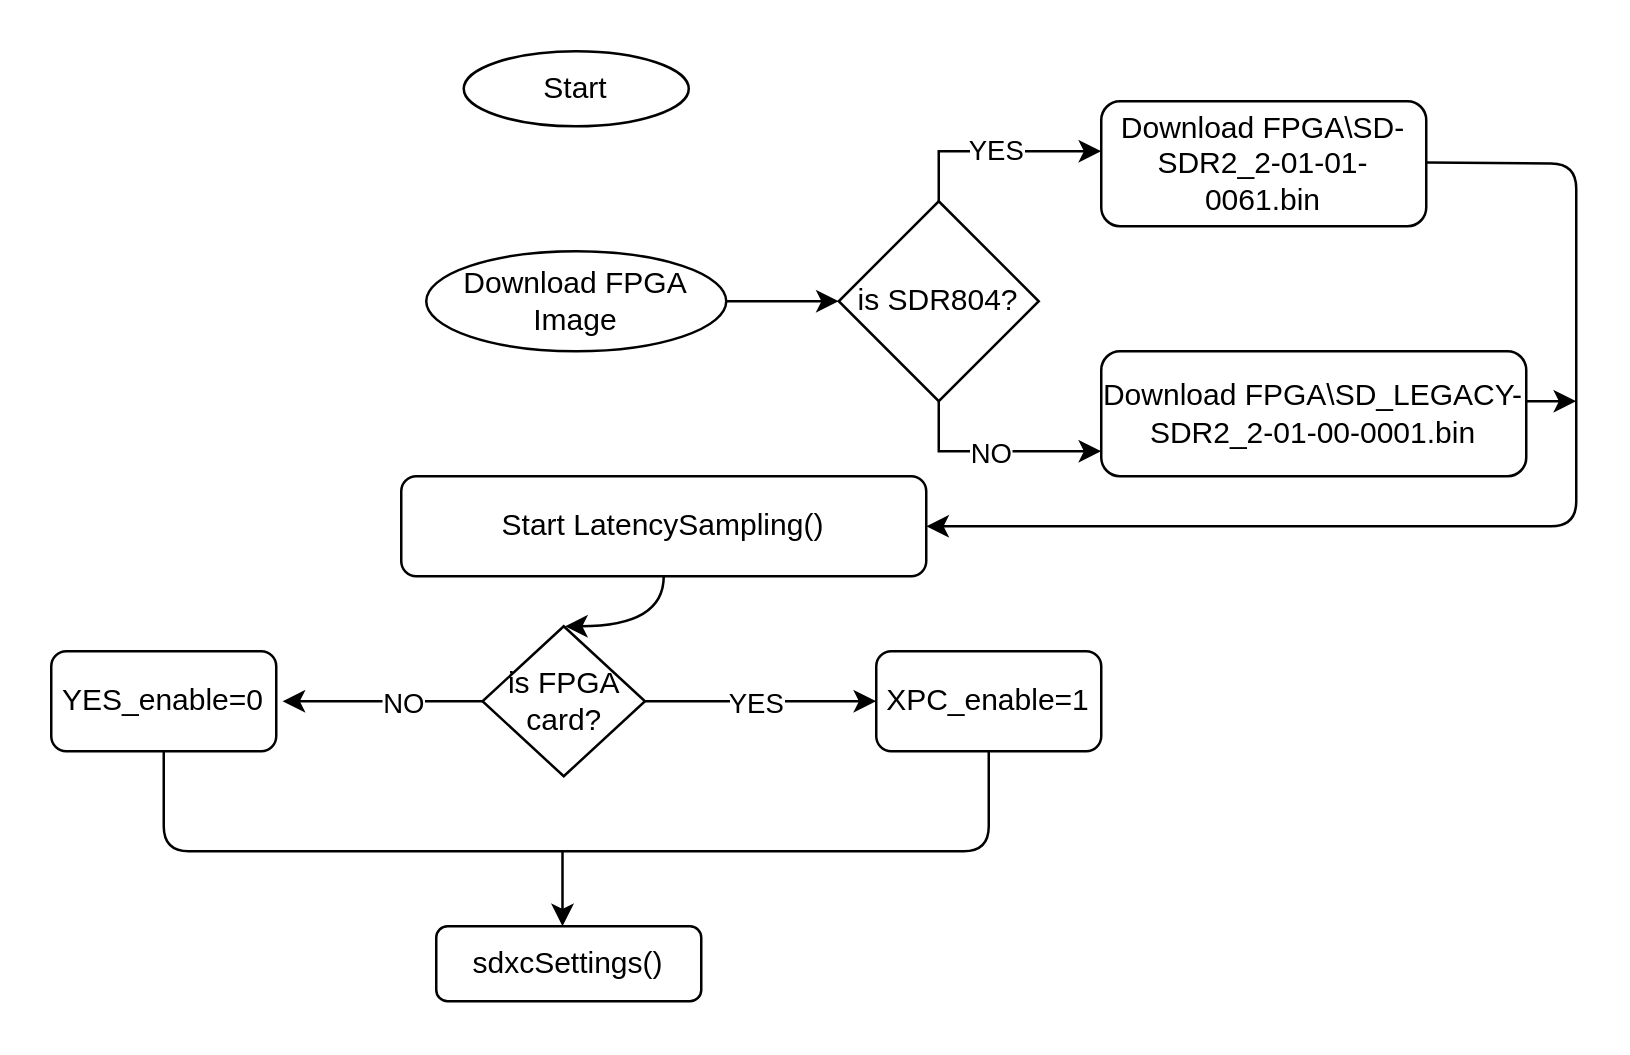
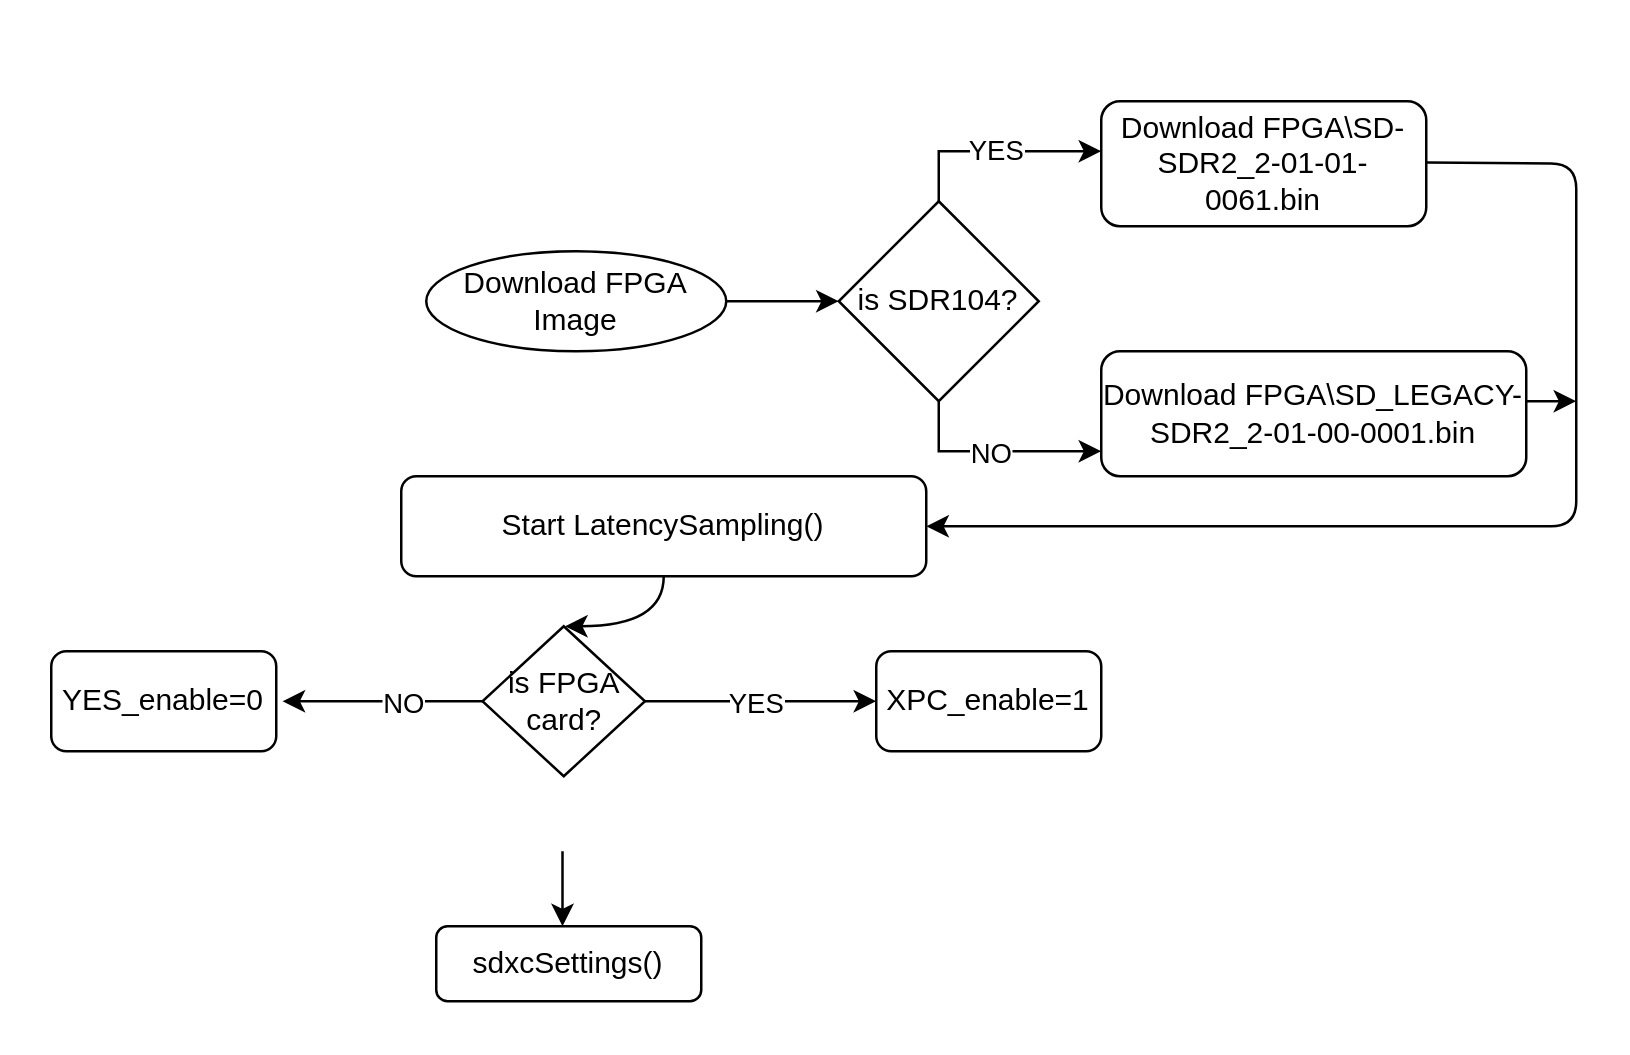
  <mxCell id="0" />
  <mxCell id="1" parent="0" />
  <mxCell id="2" value="" style="edgeStyle=orthogonalEdgeStyle;rounded=0;orthogonalLoop=1;jettySize=auto;html=1;" edge="1" parent="1" source="3"><mxGeometry relative="1" as="geometry"><mxPoint x="335" y="120" as="targetPoint" /></mxGeometry></mxCell>
  <mxCell id="3" value="Download FPGA Image" style="ellipse;whiteSpace=wrap;html=1;fontSize=12;glass=0;strokeWidth=1;shadow=0;" vertex="1" parent="1"><mxGeometry x="170" y="100" width="120" height="40" as="geometry" /></mxCell>
- <mxCell id="4" value="Start" style="ellipse;whiteSpace=wrap;html=1;" vertex="1" parent="1"><mxGeometry x="185" y="20" width="90" height="30" as="geometry" /></mxCell>
  <mxCell id="5" style="edgeStyle=orthogonalEdgeStyle;rounded=0;orthogonalLoop=1;jettySize=auto;html=1;" edge="1" parent="1" source="8" target="10"><mxGeometry relative="1" as="geometry"><Array as="points"><mxPoint x="375" y="180" /></Array></mxGeometry></mxCell>
  <mxCell id="6" value="NO" style="edgeLabel;html=1;align=center;verticalAlign=middle;resizable=0;points=[];" vertex="1" connectable="0" parent="5"><mxGeometry x="-0.051" relative="1" as="geometry"><mxPoint as="offset" /></mxGeometry></mxCell>
  <mxCell id="7" value="YES" style="edgeStyle=orthogonalEdgeStyle;rounded=0;orthogonalLoop=1;jettySize=auto;html=1;" edge="1" parent="1" source="8" target="9"><mxGeometry relative="1" as="geometry"><mxPoint x="375" y="0" as="targetPoint" /><Array as="points"><mxPoint x="375" y="60" /></Array></mxGeometry></mxCell>
- <mxCell id="8" value="is SDR804?" style="rhombus;whiteSpace=wrap;html=1;" vertex="1" parent="1"><mxGeometry x="335" y="80" width="80" height="80" as="geometry" /></mxCell>
+ <mxCell id="8" value="is SDR104?" style="rhombus;whiteSpace=wrap;html=1;" vertex="1" parent="1"><mxGeometry x="335" y="80" width="80" height="80" as="geometry" /></mxCell>
  <mxCell id="9" value="Download FPGA\SD-SDR2_2-01-01-0061.bin" style="rounded=1;whiteSpace=wrap;html=1;" vertex="1" parent="1"><mxGeometry x="440" y="40" width="130" height="50" as="geometry" /></mxCell>
  <mxCell id="10" value="Download&amp;nbsp;FPGA\SD_LEGACY-SDR2_2-01-00-0001.bin" style="rounded=1;whiteSpace=wrap;html=1;" vertex="1" parent="1"><mxGeometry x="440" y="140" width="170" height="50" as="geometry" /></mxCell>
  <mxCell id="11" value="" style="edgeStyle=orthogonalEdgeStyle;curved=1;rounded=0;orthogonalLoop=1;jettySize=auto;html=1;" edge="1" parent="1" source="12"><mxGeometry relative="1" as="geometry"><mxPoint x="225" y="250" as="targetPoint" /></mxGeometry></mxCell>
  <mxCell id="12" value="Start&amp;nbsp;LatencySampling()" style="rounded=1;whiteSpace=wrap;html=1;" vertex="1" parent="1"><mxGeometry x="160" y="190" width="210" height="40" as="geometry" /></mxCell>
  <mxCell id="13" value="" style="endArrow=classic;html=1;entryX=1;entryY=0.5;entryDx=0;entryDy=0;" edge="1" parent="1" target="12"><mxGeometry width="50" height="50" relative="1" as="geometry"><mxPoint x="570" y="64.5" as="sourcePoint" /><mxPoint x="630" y="250" as="targetPoint" /><Array as="points"><mxPoint x="630" y="65" /><mxPoint x="630" y="210" /></Array></mxGeometry></mxCell>
  <mxCell id="14" value="" style="endArrow=classic;html=1;" edge="1" parent="1"><mxGeometry width="50" height="50" relative="1" as="geometry"><mxPoint x="610" y="160" as="sourcePoint" /><mxPoint x="630" y="160" as="targetPoint" /></mxGeometry></mxCell>
  <mxCell id="15" value="" style="edgeStyle=orthogonalEdgeStyle;curved=1;rounded=0;orthogonalLoop=1;jettySize=auto;html=1;" edge="1" parent="1" source="19"><mxGeometry relative="1" as="geometry"><mxPoint x="350" y="280" as="targetPoint" /><Array as="points"><mxPoint x="270" y="280" /><mxPoint x="270" y="280" /></Array></mxGeometry></mxCell>
  <mxCell id="16" value="YES" style="edgeLabel;html=1;align=center;verticalAlign=middle;resizable=0;points=[];" vertex="1" connectable="0" parent="15"><mxGeometry x="-0.688" y="-3" relative="1" as="geometry"><mxPoint x="29.5" y="-3" as="offset" /></mxGeometry></mxCell>
  <mxCell id="17" value="" style="edgeStyle=orthogonalEdgeStyle;curved=1;rounded=0;orthogonalLoop=1;jettySize=auto;html=1;" edge="1" parent="1" source="19"><mxGeometry relative="1" as="geometry"><mxPoint x="112.5" y="280" as="targetPoint" /></mxGeometry></mxCell>
  <mxCell id="18" value="NO" style="edgeLabel;html=1;align=center;verticalAlign=middle;resizable=0;points=[];" vertex="1" connectable="0" parent="17"><mxGeometry x="-0.713" relative="1" as="geometry"><mxPoint x="-20.5" as="offset" /></mxGeometry></mxCell>
  <mxCell id="19" value="is FPGA card?" style="rhombus;whiteSpace=wrap;html=1;" vertex="1" parent="1"><mxGeometry x="192.5" y="250" width="65" height="60" as="geometry" /></mxCell>
  <mxCell id="20" value="XPC_enable=1" style="rounded=1;whiteSpace=wrap;html=1;" vertex="1" parent="1"><mxGeometry x="350" y="260" width="90" height="40" as="geometry" /></mxCell>
  <mxCell id="21" value="YES_enable=0" style="rounded=1;whiteSpace=wrap;html=1;" vertex="1" parent="1"><mxGeometry x="20" y="260" width="90" height="40" as="geometry" /></mxCell>
- <mxCell id="22" value="" style="endArrow=none;html=1;entryX=0.5;entryY=1;entryDx=0;entryDy=0;exitX=0.5;exitY=1;exitDx=0;exitDy=0;" edge="1" parent="1" source="21" target="20"><mxGeometry width="50" height="50" relative="1" as="geometry"><mxPoint x="60" y="340" as="sourcePoint" /><mxPoint x="420" y="330" as="targetPoint" /><Array as="points"><mxPoint x="65" y="340" /><mxPoint x="395" y="340" /></Array></mxGeometry></mxCell>
  <mxCell id="23" value="" style="endArrow=classic;html=1;" edge="1" parent="1"><mxGeometry width="50" height="50" relative="1" as="geometry"><mxPoint x="224.5" y="340" as="sourcePoint" /><mxPoint x="224.5" y="370" as="targetPoint" /></mxGeometry></mxCell>
  <mxCell id="24" value="sdxcSettings()" style="rounded=1;whiteSpace=wrap;html=1;" vertex="1" parent="1"><mxGeometry x="174" y="370" width="106" height="30" as="geometry" /></mxCell>
